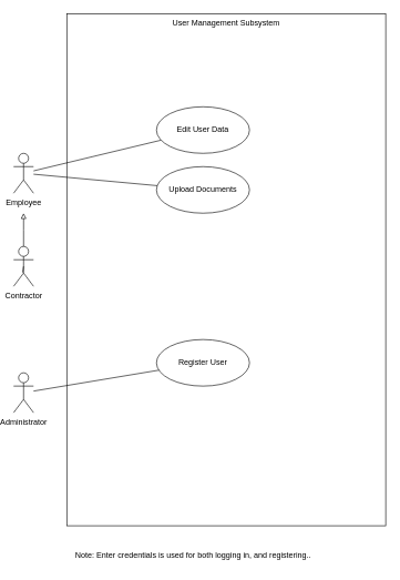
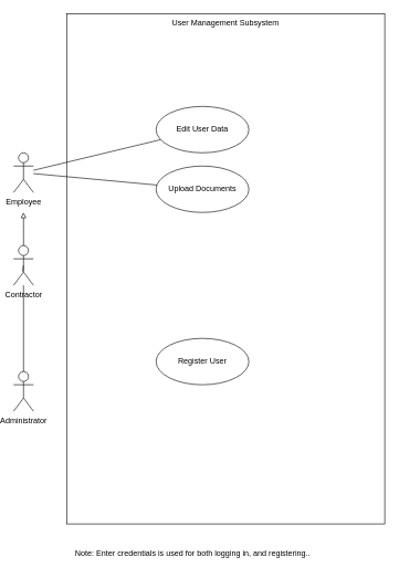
  <mxCell id="0" />
  <mxCell id="1" parent="0" />
  <mxCell id="2" value="User Management Subsystem" style="rounded=0;whiteSpace=wrap;html=1;verticalAlign=top;" parent="1" vertex="1"><mxGeometry x="100" y="20" width="480" height="770" as="geometry" /></mxCell>
- <mxCell id="3" style="edgeStyle=none;rounded=0;orthogonalLoop=1;jettySize=auto;html=1;endArrow=none;endFill=0;" parent="1" source="4" target="8" edge="1"><mxGeometry relative="1" as="geometry" /></mxCell>
+ <mxCell id="3" style="edgeStyle=none;rounded=0;orthogonalLoop=1;jettySize=auto;html=1;endArrow=none;endFill=0;" parent="1" source="4" target="10" edge="1"><mxGeometry relative="1" as="geometry" /></mxCell>
  <mxCell id="4" value="Administrator" style="shape=umlActor;verticalLabelPosition=bottom;verticalAlign=top;html=1;outlineConnect=0;" parent="1" vertex="1"><mxGeometry x="20" y="560" width="30" height="60" as="geometry" /></mxCell>
  <mxCell id="5" style="edgeStyle=none;rounded=0;orthogonalLoop=1;jettySize=auto;html=1;endArrow=none;endFill=0;" parent="1" source="7" target="13" edge="1"><mxGeometry relative="1" as="geometry" /></mxCell>
  <mxCell id="6" style="edgeStyle=none;rounded=0;orthogonalLoop=1;jettySize=auto;html=1;endArrow=none;endFill=0;" parent="1" source="7" target="12" edge="1"><mxGeometry relative="1" as="geometry" /></mxCell>
  <mxCell id="7" value="Employee" style="shape=umlActor;verticalLabelPosition=bottom;verticalAlign=top;html=1;outlineConnect=0;" parent="1" vertex="1"><mxGeometry x="20" y="230" width="30" height="60" as="geometry" /></mxCell>
  <mxCell id="8" value="Register User" style="ellipse;whiteSpace=wrap;html=1;" parent="1" vertex="1"><mxGeometry x="235" y="510" width="140" height="70" as="geometry" /></mxCell>
  <mxCell id="9" style="edgeStyle=orthogonalEdgeStyle;rounded=0;orthogonalLoop=1;jettySize=auto;html=1;endArrow=block;endFill=0;" parent="1" source="10" edge="1"><mxGeometry relative="1" as="geometry"><mxPoint x="35" y="320" as="targetPoint" /></mxGeometry></mxCell>
  <mxCell id="10" value="Contractor" style="shape=umlActor;verticalLabelPosition=bottom;verticalAlign=top;html=1;" parent="1" vertex="1"><mxGeometry x="20" y="370" width="30" height="60" as="geometry" /></mxCell>
  <mxCell id="11" style="edgeStyle=none;rounded=0;orthogonalLoop=1;jettySize=auto;html=1;exitX=0.5;exitY=0.5;exitDx=0;exitDy=0;exitPerimeter=0;entryX=0.453;entryY=0.653;entryDx=0;entryDy=0;entryPerimeter=0;endArrow=none;endFill=0;" parent="1" source="10" target="10" edge="1"><mxGeometry relative="1" as="geometry" /></mxCell>
  <mxCell id="12" value="Edit User Data" style="ellipse;whiteSpace=wrap;html=1;" parent="1" vertex="1"><mxGeometry x="235" y="160" width="140" height="70" as="geometry" /></mxCell>
  <mxCell id="13" value="Upload Documents" style="ellipse;whiteSpace=wrap;html=1;" parent="1" vertex="1"><mxGeometry x="235" y="250" width="140" height="70" as="geometry" /></mxCell>
  <mxCell id="14" style="edgeStyle=none;rounded=0;orthogonalLoop=1;jettySize=auto;html=1;exitX=0;exitY=0.5;exitDx=0;exitDy=0;endArrow=none;endFill=0;" parent="1" source="13" target="13" edge="1"><mxGeometry relative="1" as="geometry" /></mxCell>
  <mxCell id="15" value="Note:&amp;nbsp;Enter credentials is used for both logging in, and registering.." style="text;html=1;align=center;verticalAlign=middle;resizable=0;points=[];autosize=1;strokeColor=none;fillColor=none;" parent="1" vertex="1"><mxGeometry x="100" y="820" width="380" height="30" as="geometry" /></mxCell>
